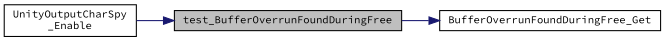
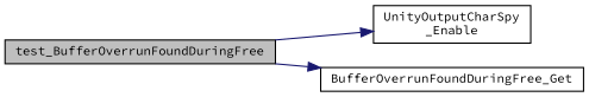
  digraph {
    fontname="Source Code Pro"
    rankdir=LR
    node [color=black fillcolor=white fontname="Source Code Pro" fontsize=10 shape=record style=filled]
    edge [color=midnightblue fontname="Source Code Pro" fontsize=10 labelfontname=Helvetica labelfontsize=10 style=solid]
    n1 [fillcolor=grey75 fontcolor=black height=0.2 label=test_BufferOverrunFoundDuringFree width=0.4]
    n2 [height=0.2 label="UnityOutputCharSpy\l_Enable" width=0.4]
    n3 [height=0.2 label=BufferOverrunFoundDuringFree_Get width=0.4]
-   n2 -> n1
+   n1 -> n2
    n1 -> n3
  }
